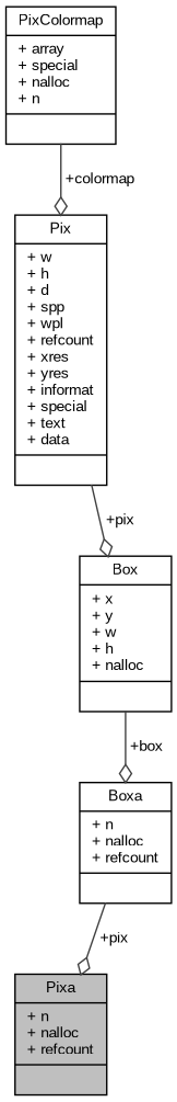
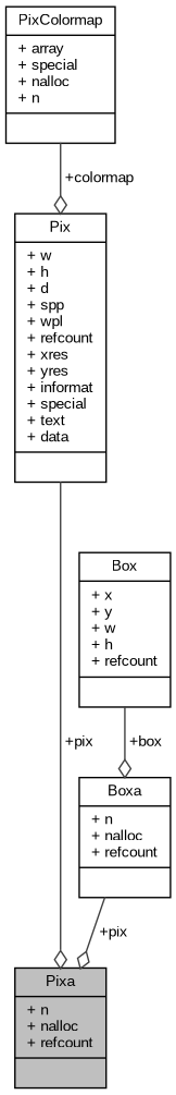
  digraph {
    fontname="Liberation Sans"
    node [color=black fillcolor=white fontname="Liberation Sans" fontsize=10 shape=record style=filled]
    edge [arrowhead=odiamond color=grey25 fontname="Liberation Sans" fontsize=10 labelfontname=Helvetica labelfontsize=10 style=solid]
    n1 [fillcolor=grey75 fontcolor=black height=0.2 label="{Pixa\n|+ n\l+ nalloc\l+ refcount\l|}" width=0.4]
    n2 [height=0.2 label="{Pix\n|+ w\l+ h\l+ d\l+ spp\l+ wpl\l+ refcount\l+ xres\l+ yres\l+ informat\l+ special\l+ text\l+ data\l|}" width=0.4]
    n3 [height=0.2 label="{PixColormap\n|+ array\l+ special\l+ nalloc\l+ n\l|}" width=0.4]
    n4 [height=0.2 label="{Boxa\n|+ n\l+ nalloc\l+ refcount\l|}" width=0.4]
-   n5 [height=0.2 label="{Box\n|+ x\l+ y\l+ w\l+ h\l+ nalloc\l|}" width=0.4]
-   n2 -> n5 [label=" +pix"]
+   n5 [height=0.2 label="{Box\n|+ x\l+ y\l+ w\l+ h\l+ refcount\l|}" width=0.4]
+   n2 -> n1 [label=" +pix"]
    n3 -> n2 [label=" +colormap"]
    n4 -> n1 [label=" +pix"]
    n5 -> n4 [label=" +box"]
  }
